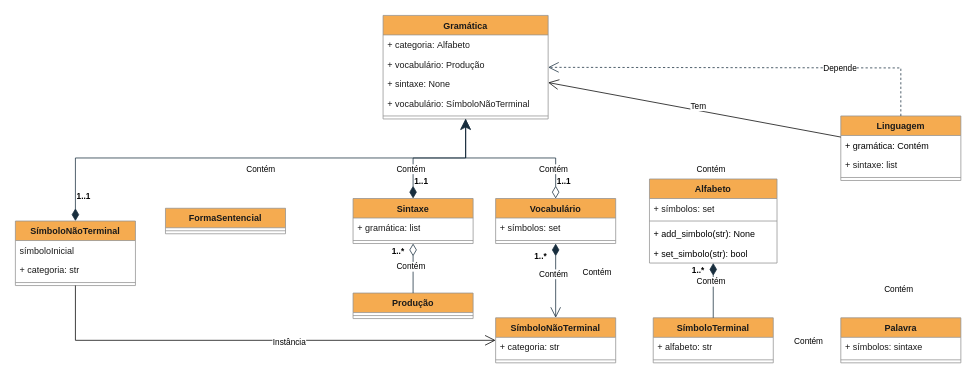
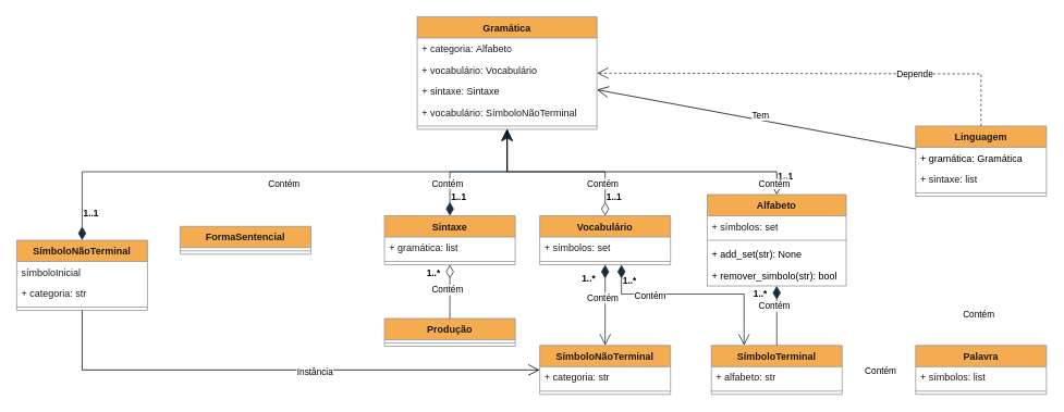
  <mxCell id="0" />
  <mxCell id="1" parent="0" />
  <mxCell id="2" value="Palavra" style="swimlane;fontStyle=1;align=center;verticalAlign=top;childLayout=stackLayout;horizontal=1;startSize=26;horizontalStack=0;resizeParent=1;resizeParentMax=0;resizeLast=0;collapsible=1;marginBottom=0;whiteSpace=wrap;html=1;labelBackgroundColor=none;fillColor=#F5AB50;strokeColor=#909090;fontColor=#1A1A1A;" parent="1" vertex="1"><mxGeometry x="1120" y="423" width="160" height="60" as="geometry" /></mxCell>
- <mxCell id="3" value="+ símbolos: sintaxe" style="text;strokeColor=none;fillColor=none;align=left;verticalAlign=top;spacingLeft=4;spacingRight=4;overflow=hidden;rotatable=0;points=[[0,0.5],[1,0.5]];portConstraint=eastwest;whiteSpace=wrap;html=1;labelBackgroundColor=none;fontColor=#1A1A1A;" parent="2" vertex="1"><mxGeometry y="26" width="160" height="26" as="geometry" /></mxCell>
+ <mxCell id="3" value="+ símbolos: list" style="text;strokeColor=none;fillColor=none;align=left;verticalAlign=top;spacingLeft=4;spacingRight=4;overflow=hidden;rotatable=0;points=[[0,0.5],[1,0.5]];portConstraint=eastwest;whiteSpace=wrap;html=1;labelBackgroundColor=none;fontColor=#1A1A1A;" parent="2" vertex="1"><mxGeometry y="26" width="160" height="26" as="geometry" /></mxCell>
  <mxCell id="4" value="" style="line;strokeWidth=1;fillColor=none;align=left;verticalAlign=middle;spacingTop=-1;spacingLeft=3;spacingRight=3;rotatable=0;labelPosition=right;points=[];portConstraint=eastwest;strokeColor=#909090;labelBackgroundColor=none;fontColor=#1A1A1A;" parent="2" vertex="1"><mxGeometry y="52" width="160" height="8" as="geometry" /></mxCell>
  <mxCell id="5" value="Alfabeto" style="swimlane;fontStyle=1;align=center;verticalAlign=top;childLayout=stackLayout;horizontal=1;startSize=26;horizontalStack=0;resizeParent=1;resizeParentMax=0;resizeLast=0;collapsible=1;marginBottom=0;whiteSpace=wrap;html=1;labelBackgroundColor=none;fillColor=#F5AB50;strokeColor=#909090;fontColor=#1A1A1A;" parent="1" vertex="1"><mxGeometry x="865" y="238" width="170" height="112" as="geometry" /></mxCell>
  <mxCell id="6" value="+ símbolos: set" style="text;strokeColor=none;fillColor=none;align=left;verticalAlign=top;spacingLeft=4;spacingRight=4;overflow=hidden;rotatable=0;points=[[0,0.5],[1,0.5]];portConstraint=eastwest;whiteSpace=wrap;html=1;labelBackgroundColor=none;fontColor=#1A1A1A;" parent="5" vertex="1"><mxGeometry y="26" width="170" height="26" as="geometry" /></mxCell>
  <mxCell id="7" value="" style="line;strokeWidth=1;fillColor=none;align=left;verticalAlign=middle;spacingTop=-1;spacingLeft=3;spacingRight=3;rotatable=0;labelPosition=right;points=[];portConstraint=eastwest;strokeColor=#909090;labelBackgroundColor=none;fontColor=#1A1A1A;" parent="5" vertex="1"><mxGeometry y="52" width="170" height="8" as="geometry" /></mxCell>
- <mxCell id="8" value="+ add_simbolo(str): None" style="text;strokeColor=none;fillColor=none;align=left;verticalAlign=top;spacingLeft=4;spacingRight=4;overflow=hidden;rotatable=0;points=[[0,0.5],[1,0.5]];portConstraint=eastwest;whiteSpace=wrap;html=1;" vertex="1" parent="5"><mxGeometry y="60" width="170" height="26" as="geometry" /></mxCell>
- <mxCell id="9" value="+ set_simbolo(str): bool" style="text;strokeColor=none;fillColor=none;align=left;verticalAlign=top;spacingLeft=4;spacingRight=4;overflow=hidden;rotatable=0;points=[[0,0.5],[1,0.5]];portConstraint=eastwest;whiteSpace=wrap;html=1;" vertex="1" parent="5"><mxGeometry y="86" width="170" height="26" as="geometry" /></mxCell>
+ <mxCell id="8" value="+ add_set(str): None" style="text;strokeColor=none;fillColor=none;align=left;verticalAlign=top;spacingLeft=4;spacingRight=4;overflow=hidden;rotatable=0;points=[[0,0.5],[1,0.5]];portConstraint=eastwest;whiteSpace=wrap;html=1;" vertex="1" parent="5"><mxGeometry y="60" width="170" height="26" as="geometry" /></mxCell>
+ <mxCell id="9" value="+ remover_simbolo(str): bool" style="text;strokeColor=none;fillColor=none;align=left;verticalAlign=top;spacingLeft=4;spacingRight=4;overflow=hidden;rotatable=0;points=[[0,0.5],[1,0.5]];portConstraint=eastwest;whiteSpace=wrap;html=1;" vertex="1" parent="5"><mxGeometry y="86" width="170" height="26" as="geometry" /></mxCell>
  <mxCell id="10" value="Linguagem" style="swimlane;fontStyle=1;align=center;verticalAlign=top;childLayout=stackLayout;horizontal=1;startSize=26;horizontalStack=0;resizeParent=1;resizeParentMax=0;resizeLast=0;collapsible=1;marginBottom=0;whiteSpace=wrap;html=1;labelBackgroundColor=none;fillColor=#F5AB50;strokeColor=#909090;fontColor=#1A1A1A;" parent="1" vertex="1"><mxGeometry x="1120" y="154" width="160" height="86" as="geometry"><mxRectangle x="300" y="340" width="100" height="30" as="alternateBounds" /></mxGeometry></mxCell>
- <mxCell id="11" value="+ gramática: Contém" style="text;strokeColor=none;fillColor=none;align=left;verticalAlign=top;spacingLeft=4;spacingRight=4;overflow=hidden;rotatable=0;points=[[0,0.5],[1,0.5]];portConstraint=eastwest;whiteSpace=wrap;html=1;" parent="10" vertex="1"><mxGeometry y="26" width="160" height="26" as="geometry" /></mxCell>
+ <mxCell id="11" value="+ gramática: Gramática" style="text;strokeColor=none;fillColor=none;align=left;verticalAlign=top;spacingLeft=4;spacingRight=4;overflow=hidden;rotatable=0;points=[[0,0.5],[1,0.5]];portConstraint=eastwest;whiteSpace=wrap;html=1;" parent="10" vertex="1"><mxGeometry y="26" width="160" height="26" as="geometry" /></mxCell>
  <mxCell id="12" value="+&amp;nbsp;sintaxe:&amp;nbsp;list" style="text;strokeColor=none;fillColor=none;align=left;verticalAlign=top;spacingLeft=4;spacingRight=4;overflow=hidden;rotatable=0;points=[[0,0.5],[1,0.5]];portConstraint=eastwest;whiteSpace=wrap;html=1;labelBackgroundColor=none;fontColor=#1A1A1A;" parent="10" vertex="1"><mxGeometry y="52" width="160" height="26" as="geometry" /></mxCell>
  <mxCell id="13" value="" style="line;strokeWidth=1;fillColor=none;align=left;verticalAlign=middle;spacingTop=-1;spacingLeft=3;spacingRight=3;rotatable=0;labelPosition=right;points=[];portConstraint=eastwest;strokeColor=#909090;labelBackgroundColor=none;fontColor=#1A1A1A;" parent="10" vertex="1"><mxGeometry y="78" width="160" height="8" as="geometry" /></mxCell>
  <mxCell id="14" value="SímboloTerminal" style="swimlane;fontStyle=1;align=center;verticalAlign=top;childLayout=stackLayout;horizontal=1;startSize=26;horizontalStack=0;resizeParent=1;resizeParentMax=0;resizeLast=0;collapsible=1;marginBottom=0;whiteSpace=wrap;html=1;labelBackgroundColor=none;fillColor=#F5AB50;strokeColor=#909090;fontColor=#1A1A1A;" parent="1" vertex="1"><mxGeometry x="870" y="423" width="160" height="60" as="geometry"><mxRectangle x="20" y="170" width="90" height="30" as="alternateBounds" /></mxGeometry></mxCell>
  <mxCell id="15" value="+ alfabeto: str" style="text;strokeColor=none;fillColor=none;align=left;verticalAlign=top;spacingLeft=4;spacingRight=4;overflow=hidden;rotatable=0;points=[[0,0.5],[1,0.5]];portConstraint=eastwest;whiteSpace=wrap;html=1;labelBackgroundColor=none;fontColor=#1A1A1A;" parent="14" vertex="1"><mxGeometry y="26" width="160" height="26" as="geometry" /></mxCell>
  <mxCell id="16" value="" style="line;strokeWidth=1;fillColor=none;align=left;verticalAlign=middle;spacingTop=-1;spacingLeft=3;spacingRight=3;rotatable=0;labelPosition=right;points=[];portConstraint=eastwest;strokeColor=#909090;labelBackgroundColor=none;fontColor=#1A1A1A;" parent="14" vertex="1"><mxGeometry y="52" width="160" height="8" as="geometry" /></mxCell>
  <mxCell id="17" value="&lt;b&gt;1..*&lt;/b&gt;" style="endArrow=none;endSize=12;startArrow=diamondThin;startSize=14;startFill=1;edgeStyle=orthogonalEdgeStyle;align=left;verticalAlign=bottom;rounded=0;html=1;targetPerimeterSpacing=0;labelBackgroundColor=none;strokeColor=#182E3E;fontColor=default;" parent="1" source="5" target="14" edge="1"><mxGeometry x="-0.475" y="-30" relative="1" as="geometry"><mxPoint x="1030" y="510" as="sourcePoint" /><mxPoint x="910" y="510" as="targetPoint" /><mxPoint as="offset" /></mxGeometry></mxCell>
  <mxCell id="18" value="SímboloNãoTerminal" style="swimlane;fontStyle=1;align=center;verticalAlign=top;childLayout=stackLayout;horizontal=1;startSize=26;horizontalStack=0;resizeParent=1;resizeParentMax=0;resizeLast=0;collapsible=1;marginBottom=0;whiteSpace=wrap;html=1;labelBackgroundColor=none;fillColor=#F5AB50;strokeColor=#909090;fontColor=#1A1A1A;" parent="1" vertex="1"><mxGeometry x="660" y="423" width="160" height="60" as="geometry"><mxRectangle x="20" y="170" width="90" height="30" as="alternateBounds" /></mxGeometry></mxCell>
  <mxCell id="19" value="+ categoria: str" style="text;strokeColor=none;fillColor=none;align=left;verticalAlign=top;spacingLeft=4;spacingRight=4;overflow=hidden;rotatable=0;points=[[0,0.5],[1,0.5]];portConstraint=eastwest;whiteSpace=wrap;html=1;labelBackgroundColor=none;fontColor=#1A1A1A;" parent="18" vertex="1"><mxGeometry y="26" width="160" height="26" as="geometry" /></mxCell>
  <mxCell id="20" value="" style="line;strokeWidth=1;fillColor=none;align=left;verticalAlign=middle;spacingTop=-1;spacingLeft=3;spacingRight=3;rotatable=0;labelPosition=right;points=[];portConstraint=eastwest;strokeColor=#909090;labelBackgroundColor=none;fontColor=#1A1A1A;" parent="18" vertex="1"><mxGeometry y="52" width="160" height="8" as="geometry" /></mxCell>
  <mxCell id="21" value="Vocabulário" style="swimlane;fontStyle=1;align=center;verticalAlign=top;childLayout=stackLayout;horizontal=1;startSize=26;horizontalStack=0;resizeParent=1;resizeParentMax=0;resizeLast=0;collapsible=1;marginBottom=0;whiteSpace=wrap;html=1;labelBackgroundColor=none;fillColor=#F5AB50;strokeColor=#909090;fontColor=#1A1A1A;" parent="1" vertex="1"><mxGeometry x="660" y="264" width="160" height="60" as="geometry"><mxRectangle x="20" y="170" width="90" height="30" as="alternateBounds" /></mxGeometry></mxCell>
  <mxCell id="22" value="+ símbolos: set" style="text;strokeColor=none;fillColor=none;align=left;verticalAlign=top;spacingLeft=4;spacingRight=4;overflow=hidden;rotatable=0;points=[[0,0.5],[1,0.5]];portConstraint=eastwest;whiteSpace=wrap;html=1;labelBackgroundColor=none;fontColor=#1A1A1A;" parent="21" vertex="1"><mxGeometry y="26" width="160" height="26" as="geometry" /></mxCell>
  <mxCell id="23" value="" style="line;strokeWidth=1;fillColor=none;align=left;verticalAlign=middle;spacingTop=-1;spacingLeft=3;spacingRight=3;rotatable=0;labelPosition=right;points=[];portConstraint=eastwest;strokeColor=#909090;labelBackgroundColor=none;fontColor=#1A1A1A;" parent="21" vertex="1"><mxGeometry y="52" width="160" height="8" as="geometry" /></mxCell>
  <mxCell id="24" value="Produção" style="swimlane;fontStyle=1;align=center;verticalAlign=top;childLayout=stackLayout;horizontal=1;startSize=26;horizontalStack=0;resizeParent=1;resizeParentMax=0;resizeLast=0;collapsible=1;marginBottom=0;whiteSpace=wrap;html=1;labelBackgroundColor=none;fillColor=#F5AB50;strokeColor=#909090;fontColor=#1A1A1A;" parent="1" vertex="1"><mxGeometry x="470" y="390" width="160" height="34" as="geometry"><mxRectangle x="20" y="170" width="90" height="30" as="alternateBounds" /></mxGeometry></mxCell>
  <mxCell id="25" value="" style="line;strokeWidth=1;fillColor=none;align=left;verticalAlign=middle;spacingTop=-1;spacingLeft=3;spacingRight=3;rotatable=0;labelPosition=right;points=[];portConstraint=eastwest;strokeColor=#909090;labelBackgroundColor=none;fontColor=#1A1A1A;" parent="24" vertex="1"><mxGeometry y="26" width="160" height="8" as="geometry" /></mxCell>
  <mxCell id="26" value="SímboloNãoTerminal" style="swimlane;fontStyle=1;align=center;verticalAlign=top;childLayout=stackLayout;horizontal=1;startSize=26;horizontalStack=0;resizeParent=1;resizeParentMax=0;resizeLast=0;collapsible=1;marginBottom=0;whiteSpace=wrap;html=1;labelBackgroundColor=none;fillColor=#F5AB50;strokeColor=#909090;fontColor=#1A1A1A;" parent="1" vertex="1"><mxGeometry x="20" y="294" width="160" height="86" as="geometry"><mxRectangle x="20" y="170" width="90" height="30" as="alternateBounds" /></mxGeometry></mxCell>
  <mxCell id="27" value="símboloInicial" style="text;strokeColor=none;fillColor=none;align=left;verticalAlign=top;spacingLeft=4;spacingRight=4;overflow=hidden;rotatable=0;points=[[0,0.5],[1,0.5]];portConstraint=eastwest;whiteSpace=wrap;html=1;labelBackgroundColor=none;fontColor=#1A1A1A;" parent="26" vertex="1"><mxGeometry y="26" width="160" height="26" as="geometry" /></mxCell>
  <mxCell id="28" value="+ categoria: str" style="text;strokeColor=none;fillColor=none;align=left;verticalAlign=top;spacingLeft=4;spacingRight=4;overflow=hidden;rotatable=0;points=[[0,0.5],[1,0.5]];portConstraint=eastwest;whiteSpace=wrap;html=1;labelBackgroundColor=none;fontColor=#1A1A1A;" parent="26" vertex="1"><mxGeometry y="52" width="160" height="26" as="geometry" /></mxCell>
  <mxCell id="29" value="" style="line;strokeWidth=1;fillColor=none;align=left;verticalAlign=middle;spacingTop=-1;spacingLeft=3;spacingRight=3;rotatable=0;labelPosition=right;points=[];portConstraint=eastwest;strokeColor=#909090;labelBackgroundColor=none;fontColor=#1A1A1A;" parent="26" vertex="1"><mxGeometry y="78" width="160" height="8" as="geometry" /></mxCell>
  <mxCell id="30" value="" style="endArrow=open;startArrow=none;endFill=0;startFill=0;html=1;rounded=0;endSize=12;" parent="1" source="26" target="18" edge="1"><mxGeometry width="160" relative="1" as="geometry"><mxPoint x="470" y="390" as="sourcePoint" /><mxPoint x="630" y="390" as="targetPoint" /><Array as="points"><mxPoint x="100" y="453" /></Array></mxGeometry></mxCell>
  <mxCell id="31" value="Instância" style="edgeLabel;html=1;align=center;verticalAlign=middle;resizable=0;points=[];" parent="30" connectable="0" vertex="1"><mxGeometry x="0.127" y="-2" relative="1" as="geometry"><mxPoint as="offset" /></mxGeometry></mxCell>
  <mxCell id="32" value="Gramática" style="swimlane;fontStyle=1;align=center;verticalAlign=top;childLayout=stackLayout;horizontal=1;startSize=26;horizontalStack=0;resizeParent=1;resizeParentMax=0;resizeLast=0;collapsible=1;marginBottom=0;whiteSpace=wrap;html=1;labelBackgroundColor=none;fillColor=#F5AB50;strokeColor=#909090;fontColor=#1A1A1A;" parent="1" vertex="1"><mxGeometry x="510" y="20" width="220" height="138" as="geometry"><mxRectangle x="20" y="170" width="90" height="30" as="alternateBounds" /></mxGeometry></mxCell>
  <mxCell id="33" value="+ categoria:&amp;nbsp;Alfabeto" style="text;strokeColor=none;fillColor=none;align=left;verticalAlign=top;spacingLeft=4;spacingRight=4;overflow=hidden;rotatable=0;points=[[0,0.5],[1,0.5]];portConstraint=eastwest;whiteSpace=wrap;html=1;labelBackgroundColor=none;fontColor=#1A1A1A;" parent="32" vertex="1"><mxGeometry y="26" width="220" height="26" as="geometry" /></mxCell>
- <mxCell id="34" value="+ vocabulário:&amp;nbsp;Produção" style="text;strokeColor=none;fillColor=none;align=left;verticalAlign=top;spacingLeft=4;spacingRight=4;overflow=hidden;rotatable=0;points=[[0,0.5],[1,0.5]];portConstraint=eastwest;whiteSpace=wrap;html=1;labelBackgroundColor=none;fontColor=#1A1A1A;" parent="32" vertex="1"><mxGeometry y="52" width="220" height="26" as="geometry" /></mxCell>
- <mxCell id="35" value="+ sintaxe:&amp;nbsp;None" style="text;strokeColor=none;fillColor=none;align=left;verticalAlign=top;spacingLeft=4;spacingRight=4;overflow=hidden;rotatable=0;points=[[0,0.5],[1,0.5]];portConstraint=eastwest;whiteSpace=wrap;html=1;labelBackgroundColor=none;fontColor=#1A1A1A;" parent="32" vertex="1"><mxGeometry y="78" width="220" height="26" as="geometry" /></mxCell>
+ <mxCell id="34" value="+ vocabulário:&amp;nbsp;Vocabulário" style="text;strokeColor=none;fillColor=none;align=left;verticalAlign=top;spacingLeft=4;spacingRight=4;overflow=hidden;rotatable=0;points=[[0,0.5],[1,0.5]];portConstraint=eastwest;whiteSpace=wrap;html=1;labelBackgroundColor=none;fontColor=#1A1A1A;" parent="32" vertex="1"><mxGeometry y="52" width="220" height="26" as="geometry" /></mxCell>
+ <mxCell id="35" value="+ sintaxe:&amp;nbsp;Sintaxe" style="text;strokeColor=none;fillColor=none;align=left;verticalAlign=top;spacingLeft=4;spacingRight=4;overflow=hidden;rotatable=0;points=[[0,0.5],[1,0.5]];portConstraint=eastwest;whiteSpace=wrap;html=1;labelBackgroundColor=none;fontColor=#1A1A1A;" parent="32" vertex="1"><mxGeometry y="78" width="220" height="26" as="geometry" /></mxCell>
  <mxCell id="36" value="+ vocabulário:&amp;nbsp;SímboloNãoTerminal" style="text;strokeColor=none;fillColor=none;align=left;verticalAlign=top;spacingLeft=4;spacingRight=4;overflow=hidden;rotatable=0;points=[[0,0.5],[1,0.5]];portConstraint=eastwest;whiteSpace=wrap;html=1;labelBackgroundColor=none;fontColor=#1A1A1A;" parent="32" vertex="1"><mxGeometry y="104" width="220" height="26" as="geometry" /></mxCell>
  <mxCell id="37" value="" style="line;strokeWidth=1;fillColor=none;align=left;verticalAlign=middle;spacingTop=-1;spacingLeft=3;spacingRight=3;rotatable=0;labelPosition=right;points=[];portConstraint=eastwest;strokeColor=#909090;labelBackgroundColor=none;fontColor=#1A1A1A;" parent="32" vertex="1"><mxGeometry y="130" width="220" height="8" as="geometry" /></mxCell>
  <mxCell id="38" value="&lt;b&gt;1..1&lt;/b&gt;" style="endArrow=classic;endSize=12;startArrow=diamondThin;startSize=14;startFill=0;edgeStyle=orthogonalEdgeStyle;align=left;verticalAlign=bottom;rounded=0;html=1;targetPerimeterSpacing=0;labelBackgroundColor=none;strokeColor=#182E3E;fontColor=default;" parent="1" source="21" target="32" edge="1"><mxGeometry x="-0.878" relative="1" as="geometry"><mxPoint x="680" y="251" as="sourcePoint" /><mxPoint x="350" y="141" as="targetPoint" /><mxPoint as="offset" /><Array as="points"><mxPoint x="740" y="210" /><mxPoint x="620" y="210" /></Array></mxGeometry></mxCell>
  <mxCell id="39" value="&lt;b&gt;1..1&lt;br&gt;&lt;/b&gt;" style="endArrow=none;endSize=12;startArrow=diamondThin;startSize=14;startFill=1;edgeStyle=orthogonalEdgeStyle;align=left;verticalAlign=bottom;rounded=0;html=1;targetPerimeterSpacing=0;labelBackgroundColor=none;strokeColor=#182E3E;fontColor=default;" parent="1" source="53" target="32" edge="1"><mxGeometry x="-0.844" relative="1" as="geometry"><mxPoint x="490" as="sourcePoint" y="240" /><mxPoint x="430" y="130" as="targetPoint" /><mxPoint as="offset" /><Array as="points"><mxPoint x="550" y="210" /><mxPoint x="620" y="210" /></Array></mxGeometry></mxCell>
  <mxCell id="40" value="&lt;b&gt;1..1&lt;/b&gt;" style="endArrow=open;endSize=12;startArrow=diamondThin;startSize=14;startFill=1;edgeStyle=orthogonalEdgeStyle;align=left;verticalAlign=bottom;rounded=0;html=1;targetPerimeterSpacing=0;labelBackgroundColor=none;strokeColor=#182E3E;fontColor=default;" parent="1" source="26" target="32" edge="1"><mxGeometry x="-0.926" relative="1" as="geometry"><mxPoint x="350" y="250" as="sourcePoint" /><mxPoint x="290" y="130" as="targetPoint" /><mxPoint as="offset" /><Array as="points"><mxPoint x="100" y="210" /><mxPoint x="620" y="210" /></Array></mxGeometry></mxCell>
+ <mxCell id="41" value="&lt;b&gt;1..1&lt;/b&gt;" style="endArrow=open;html=1;endSize=12;startArrow=diamondThin;startSize=14;startFill=0;edgeStyle=orthogonalEdgeStyle;align=left;verticalAlign=bottom;rounded=0;" parent="1" source="5" target="32" edge="1"><mxGeometry x="-0.936" relative="1" as="geometry"><mxPoint x="830" y="170" as="sourcePoint" /><mxPoint x="990" y="170" as="targetPoint" /><Array as="points"><mxPoint x="950" y="210" /><mxPoint x="620" y="210" /></Array><mxPoint as="offset" /></mxGeometry></mxCell>
  <mxCell id="42" value="Contém" style="edgeLabel;html=1;align=center;verticalAlign=middle;resizable=0;points=[];" parent="1" connectable="0" vertex="1"><mxGeometry x="1210" y="390" as="geometry"><mxPoint x="-14" y="-6" as="offset" /></mxGeometry></mxCell>
  <mxCell id="43" value="Contém" style="edgeLabel;html=1;align=center;verticalAlign=middle;resizable=0;points=[];" parent="1" connectable="0" vertex="1"><mxGeometry x="1090" y="460" as="geometry"><mxPoint x="-14" y="-6" as="offset" /></mxGeometry></mxCell>
  <mxCell id="44" value="Contém" style="edgeLabel;html=1;align=center;verticalAlign=middle;resizable=0;points=[];" parent="1" connectable="0" vertex="1"><mxGeometry x="960" y="380" as="geometry"><mxPoint x="-14" y="-6" as="offset" /></mxGeometry></mxCell>
  <mxCell id="45" value="Contém" style="edgeLabel;html=1;align=center;verticalAlign=middle;resizable=0;points=[];" parent="1" connectable="0" vertex="1"><mxGeometry x="960" y="230" as="geometry"><mxPoint x="-14" y="-6" as="offset" /></mxGeometry></mxCell>
  <mxCell id="46" value="Contém" style="edgeLabel;html=1;align=center;verticalAlign=middle;resizable=0;points=[];" parent="1" connectable="0" vertex="1"><mxGeometry x="750" y="230" as="geometry"><mxPoint x="-14" y="-6" as="offset" /></mxGeometry></mxCell>
  <mxCell id="47" value="Contém" style="edgeLabel;html=1;align=center;verticalAlign=middle;resizable=0;points=[];" parent="1" connectable="0" vertex="1"><mxGeometry x="560" y="230" as="geometry"><mxPoint x="-14" y="-6" as="offset" /></mxGeometry></mxCell>
  <mxCell id="48" value="Contém" style="edgeLabel;html=1;align=center;verticalAlign=middle;resizable=0;points=[];" parent="1" connectable="0" vertex="1"><mxGeometry x="360" y="230" as="geometry"><mxPoint x="-14" y="-6" as="offset" /></mxGeometry></mxCell>
  <mxCell id="49" value="&lt;b&gt;1..*&lt;/b&gt;" style="endArrow=open;endSize=12;startArrow=diamondThin;startSize=14;startFill=1;edgeStyle=orthogonalEdgeStyle;align=left;verticalAlign=bottom;rounded=0;html=1;targetPerimeterSpacing=0;labelBackgroundColor=none;strokeColor=#182E3E;fontColor=default;" parent="1" source="21" target="18" edge="1"><mxGeometry x="-0.475" y="-30" relative="1" as="geometry"><mxPoint x="710" y="310" as="sourcePoint" /><mxPoint x="710" y="409" as="targetPoint" /><mxPoint as="offset" /></mxGeometry></mxCell>
  <mxCell id="50" value="Contém" style="edgeLabel;html=1;align=center;verticalAlign=middle;resizable=0;points=[];" parent="1" connectable="0" vertex="1"><mxGeometry x="750" y="370" as="geometry"><mxPoint x="-14" y="-6" as="offset" /></mxGeometry></mxCell>
+ <mxCell id="51" value="&lt;b&gt;1..*&lt;/b&gt;" style="endArrow=open;endSize=12;startArrow=diamondThin;startSize=14;startFill=1;edgeStyle=orthogonalEdgeStyle;align=left;verticalAlign=bottom;rounded=0;html=1;targetPerimeterSpacing=0;labelBackgroundColor=none;strokeColor=#182E3E;fontColor=default;" parent="1" source="21" target="14" edge="1"><mxGeometry x="-0.767" relative="1" as="geometry"><mxPoint x="820" y="307.5" as="sourcePoint" /><mxPoint x="820" y="432.5" as="targetPoint" /><mxPoint as="offset" /><Array as="points"><mxPoint x="760" y="360" /><mxPoint x="910" y="360" /></Array></mxGeometry></mxCell>
  <mxCell id="52" value="Contém" style="edgeLabel;html=1;align=center;verticalAlign=middle;resizable=0;points=[];" parent="1" connectable="0" vertex="1"><mxGeometry x="720" y="324" as="geometry"><mxPoint x="74" y="38" as="offset" /></mxGeometry></mxCell>
  <mxCell id="53" value="Sintaxe" style="swimlane;fontStyle=1;align=center;verticalAlign=top;childLayout=stackLayout;horizontal=1;startSize=26;horizontalStack=0;resizeParent=1;resizeParentMax=0;resizeLast=0;collapsible=1;marginBottom=0;whiteSpace=wrap;html=1;labelBackgroundColor=none;fillColor=#F5AB50;strokeColor=#909090;fontColor=#1A1A1A;" parent="1" vertex="1"><mxGeometry x="470" y="264" width="160" height="60" as="geometry"><mxRectangle x="20" y="170" width="90" height="30" as="alternateBounds" /></mxGeometry></mxCell>
  <mxCell id="54" value="+ gramática: list" style="text;strokeColor=none;fillColor=none;align=left;verticalAlign=top;spacingLeft=4;spacingRight=4;overflow=hidden;rotatable=0;points=[[0,0.5],[1,0.5]];portConstraint=eastwest;whiteSpace=wrap;html=1;labelBackgroundColor=none;fontColor=#1A1A1A;" parent="53" vertex="1"><mxGeometry y="26" width="160" height="26" as="geometry" /></mxCell>
  <mxCell id="55" value="" style="line;strokeWidth=1;fillColor=none;align=left;verticalAlign=middle;spacingTop=-1;spacingLeft=3;spacingRight=3;rotatable=0;labelPosition=right;points=[];portConstraint=eastwest;strokeColor=#909090;labelBackgroundColor=none;fontColor=#1A1A1A;" parent="53" vertex="1"><mxGeometry y="52" width="160" height="8" as="geometry" /></mxCell>
  <mxCell id="56" value="&lt;b&gt;1..*&lt;br&gt;&lt;/b&gt;" style="endArrow=none;endSize=12;startArrow=diamondThin;startSize=14;startFill=0;edgeStyle=orthogonalEdgeStyle;align=left;verticalAlign=bottom;rounded=0;html=1;targetPerimeterSpacing=0;labelBackgroundColor=none;strokeColor=#182E3E;fontColor=default;" parent="1" source="53" target="24" edge="1"><mxGeometry x="-0.429" y="-30" relative="1" as="geometry"><mxPoint x="500" y="350" as="sourcePoint" /><mxPoint x="570" y="350" as="targetPoint" /><mxPoint as="offset" /><Array as="points" /></mxGeometry></mxCell>
  <mxCell id="57" value="Contém" style="edgeLabel;html=1;align=center;verticalAlign=middle;resizable=0;points=[];" parent="1" connectable="0" vertex="1"><mxGeometry x="560" y="360" as="geometry"><mxPoint x="-14" y="-6" as="offset" /></mxGeometry></mxCell>
  <mxCell id="58" value="&lt;span style=&quot;background-color: rgb(255, 255, 255);&quot;&gt;Depende&lt;/span&gt;" style="endArrow=open;endSize=12;dashed=1;html=1;rounded=0;labelBackgroundColor=none;strokeColor=#182E3E;fontColor=default;" parent="1" source="10" target="32" edge="1"><mxGeometry x="-0.458" width="160" relative="1" as="geometry"><mxPoint x="830" y="60" as="sourcePoint" /><mxPoint x="830" y="120" as="targetPoint" /><Array as="points"><mxPoint x="1200" y="90" /></Array><mxPoint as="offset" /></mxGeometry></mxCell>
  <mxCell id="59" value="" style="endArrow=open;startArrow=none;endFill=0;startFill=0;html=1;rounded=0;endSize=12;" parent="1" source="10" target="32" edge="1"><mxGeometry width="160" relative="1" as="geometry"><mxPoint x="870" y="120" as="sourcePoint" /><mxPoint x="1030" y="120" as="targetPoint" /></mxGeometry></mxCell>
  <mxCell id="60" value="Tem" style="edgeLabel;html=1;align=center;verticalAlign=middle;resizable=0;points=[];" parent="59" connectable="0" vertex="1"><mxGeometry x="-0.208" y="-1" relative="1" as="geometry"><mxPoint x="-36" y="-12" as="offset" /></mxGeometry></mxCell>
  <mxCell id="61" value="FormaSentencial" style="swimlane;fontStyle=1;align=center;verticalAlign=top;childLayout=stackLayout;horizontal=1;startSize=26;horizontalStack=0;resizeParent=1;resizeParentMax=0;resizeLast=0;collapsible=1;marginBottom=0;whiteSpace=wrap;html=1;labelBackgroundColor=none;fillColor=#F5AB50;strokeColor=#909090;fontColor=#1A1A1A;" parent="1" vertex="1"><mxGeometry x="220" y="277" width="160" height="34" as="geometry"><mxRectangle x="20" y="170" width="90" height="30" as="alternateBounds" /></mxGeometry></mxCell>
  <mxCell id="62" value="" style="line;strokeWidth=1;fillColor=none;align=left;verticalAlign=middle;spacingTop=-1;spacingLeft=3;spacingRight=3;rotatable=0;labelPosition=right;points=[];portConstraint=eastwest;strokeColor=#909090;labelBackgroundColor=none;fontColor=#1A1A1A;" parent="61" vertex="1"><mxGeometry y="26" width="160" height="8" as="geometry" /></mxCell>
